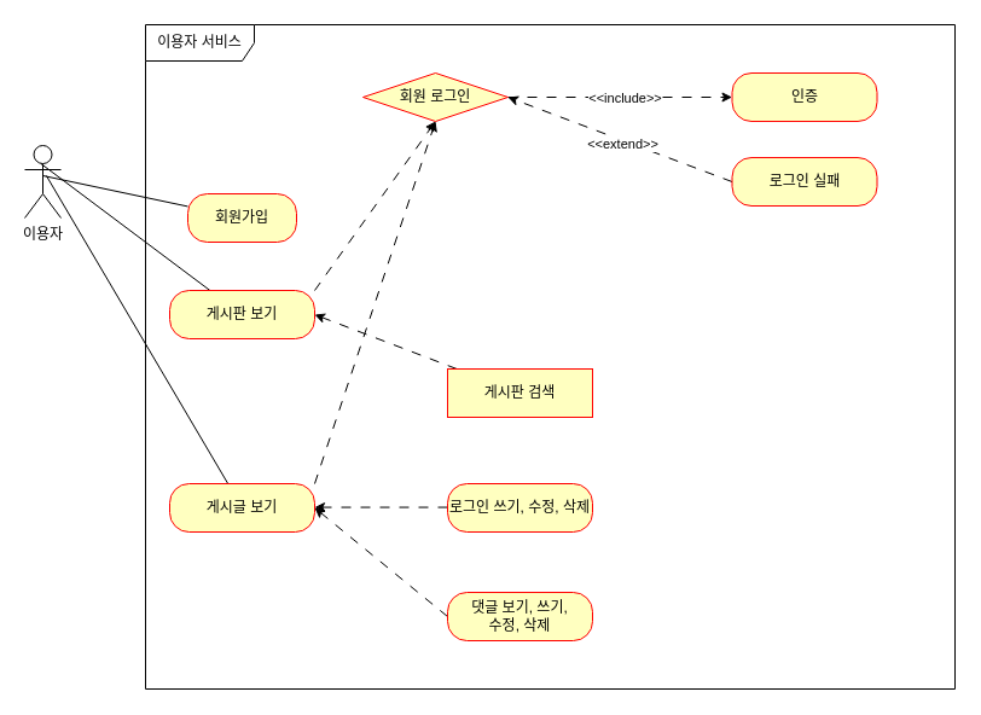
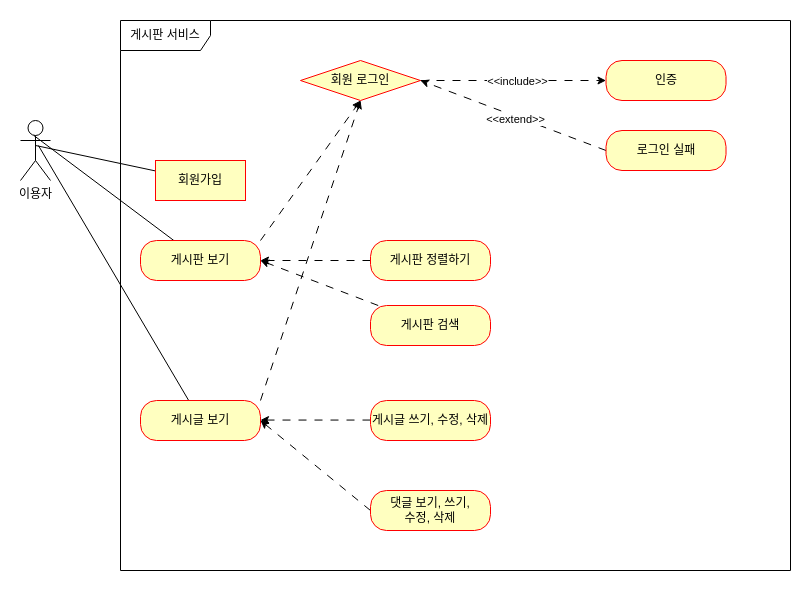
  <mxCell id="0" />
  <mxCell id="1" parent="0" />
  <mxCell id="2" value="이용자" style="shape=umlActor;verticalLabelPosition=bottom;verticalAlign=top;html=1;" vertex="1" parent="1"><mxGeometry x="20" y="120" width="30" height="60" as="geometry" /></mxCell>
- <mxCell id="3" value="이용자 서비스" style="shape=umlFrame;whiteSpace=wrap;html=1;pointerEvents=0;width=90;height=30;" vertex="1" parent="1"><mxGeometry x="120" y="20" width="670" height="550" as="geometry" /></mxCell>
+ <mxCell id="3" value="게시판 서비스" style="shape=umlFrame;whiteSpace=wrap;html=1;pointerEvents=0;width=90;height=30;" vertex="1" parent="1"><mxGeometry x="120" y="20" width="670" height="550" as="geometry" /></mxCell>
  <mxCell id="4" style="rounded=0;orthogonalLoop=1;jettySize=auto;html=1;strokeColor=default;endArrow=none;endFill=0;entryX=0.506;entryY=0.417;entryDx=0;entryDy=0;entryPerimeter=0;" edge="1" parent="1" source="5" target="2"><mxGeometry relative="1" as="geometry"><mxPoint x="60" y="120" as="targetPoint" /></mxGeometry></mxCell>
- <mxCell id="5" value="회원가입" style="rounded=1;whiteSpace=wrap;html=1;arcSize=40;fontColor=#000000;fillColor=#ffffc0;strokeColor=#ff0000;" vertex="1" parent="1"><mxGeometry x="155" y="160" width="90" height="40" as="geometry" /></mxCell>
+ <mxCell id="5" value="회원가입" style="whiteSpace=wrap;html=1;arcSize=40;fontColor=#000000;fillColor=#ffffc0;strokeColor=#ff0000;rounded=0;" vertex="1" parent="1"><mxGeometry x="155" y="160" width="90" height="40" as="geometry" /></mxCell>
  <mxCell id="6" style="rounded=0;orthogonalLoop=1;jettySize=auto;html=1;endArrow=none;endFill=0;entryX=0.445;entryY=0.25;entryDx=0;entryDy=0;entryPerimeter=0;" edge="1" parent="1" source="8" target="2"><mxGeometry relative="1" as="geometry"><mxPoint x="20" y="210" as="targetPoint" /></mxGeometry></mxCell>
  <mxCell id="7" style="rounded=0;orthogonalLoop=1;jettySize=auto;html=1;entryX=0.5;entryY=1;entryDx=0;entryDy=0;exitX=1;exitY=0;exitDx=0;exitDy=0;dashed=1;dashPattern=8 8;" edge="1" parent="1" source="8" target="14"><mxGeometry relative="1" as="geometry" /></mxCell>
  <mxCell id="8" value="게시판 보기" style="rounded=1;whiteSpace=wrap;html=1;arcSize=40;fontColor=#000000;fillColor=#ffffc0;strokeColor=#ff0000;" vertex="1" parent="1"><mxGeometry x="140" y="240" width="120" height="40" as="geometry" /></mxCell>
  <mxCell id="9" style="rounded=0;orthogonalLoop=1;jettySize=auto;html=1;entryX=0.597;entryY=0.417;entryDx=0;entryDy=0;entryPerimeter=0;endArrow=none;endFill=0;" edge="1" parent="1" source="11" target="2"><mxGeometry relative="1" as="geometry" /></mxCell>
  <mxCell id="10" style="rounded=0;orthogonalLoop=1;jettySize=auto;html=1;entryX=0.5;entryY=1;entryDx=0;entryDy=0;dashed=1;dashPattern=8 8;exitX=1;exitY=0;exitDx=0;exitDy=0;" edge="1" parent="1" source="11" target="14"><mxGeometry relative="1" as="geometry" /></mxCell>
  <mxCell id="11" value="게시글 보기" style="rounded=1;whiteSpace=wrap;html=1;arcSize=40;fontColor=#000000;fillColor=#ffffc0;strokeColor=#ff0000;" vertex="1" parent="1"><mxGeometry x="140" y="400" width="120" height="40" as="geometry" /></mxCell>
  <mxCell id="12" style="edgeStyle=orthogonalEdgeStyle;rounded=0;orthogonalLoop=1;jettySize=auto;html=1;endArrow=classic;endFill=1;dashed=1;dashPattern=8 8;" edge="1" parent="1" source="14" target="15"><mxGeometry relative="1" as="geometry" /></mxCell>
  <mxCell id="13" value="&amp;lt;&amp;lt;include&amp;gt;&amp;gt;" style="edgeLabel;html=1;align=center;verticalAlign=middle;resizable=0;points=[];" vertex="1" connectable="0" parent="12"><mxGeometry x="0.031" relative="1" as="geometry"><mxPoint as="offset" /></mxGeometry></mxCell>
  <mxCell id="14" value="회원 로그인" style="rhombus;whiteSpace=wrap;html=1;arcSize=40;fontColor=#000000;fillColor=#ffffc0;strokeColor=#ff0000;" vertex="1" parent="1"><mxGeometry x="300" y="60" width="120" height="40" as="geometry" /></mxCell>
  <mxCell id="15" value="인증" style="rounded=1;whiteSpace=wrap;html=1;arcSize=40;fontColor=#000000;fillColor=#ffffc0;strokeColor=#ff0000;" vertex="1" parent="1"><mxGeometry x="605.52" y="60" width="120" height="40" as="geometry" /></mxCell>
  <mxCell id="16" style="rounded=0;orthogonalLoop=1;jettySize=auto;html=1;entryX=1;entryY=0.5;entryDx=0;entryDy=0;exitX=0;exitY=0.5;exitDx=0;exitDy=0;dashed=1;dashPattern=8 8;" edge="1" parent="1" source="18" target="14"><mxGeometry relative="1" as="geometry" /></mxCell>
  <mxCell id="17" value="&amp;lt;&amp;lt;extend&amp;gt;&amp;gt;" style="edgeLabel;html=1;align=center;verticalAlign=middle;resizable=0;points=[];" vertex="1" connectable="0" parent="16"><mxGeometry x="-0.032" y="3" relative="1" as="geometry"><mxPoint as="offset" /></mxGeometry></mxCell>
  <mxCell id="18" value="로그인 실패" style="rounded=1;whiteSpace=wrap;html=1;arcSize=40;fontColor=#000000;fillColor=#ffffc0;strokeColor=#ff0000;" vertex="1" parent="1"><mxGeometry x="605.52" y="130" width="120" height="40" as="geometry" /></mxCell>
+ <mxCell id="19" style="rounded=0;orthogonalLoop=1;jettySize=auto;html=1;entryX=1;entryY=0.5;entryDx=0;entryDy=0;dashed=1;dashPattern=8 8;" edge="1" parent="1" source="20" target="8"><mxGeometry relative="1" as="geometry" /></mxCell>
+ <mxCell id="20" value="게시판 정렬하기" style="rounded=1;whiteSpace=wrap;html=1;arcSize=40;fontColor=#000000;fillColor=#ffffc0;strokeColor=#ff0000;" vertex="1" parent="1"><mxGeometry x="370" y="240" width="120" height="40" as="geometry" /></mxCell>
  <mxCell id="21" style="rounded=0;orthogonalLoop=1;jettySize=auto;html=1;dashed=1;dashPattern=8 8;" edge="1" parent="1" source="22"><mxGeometry relative="1" as="geometry"><mxPoint x="260" y="260" as="targetPoint" /></mxGeometry></mxCell>
- <mxCell id="22" value="게시판 검색" style="whiteSpace=wrap;html=1;arcSize=40;fontColor=#000000;fillColor=#ffffc0;strokeColor=#ff0000;rounded=0;" vertex="1" parent="1"><mxGeometry x="370" y="305" width="120" height="40" as="geometry" /></mxCell>
+ <mxCell id="22" value="게시판 검색" style="rounded=1;whiteSpace=wrap;html=1;arcSize=40;fontColor=#000000;fillColor=#ffffc0;strokeColor=#ff0000;" vertex="1" parent="1"><mxGeometry x="370" y="305" width="120" height="40" as="geometry" /></mxCell>
  <mxCell id="23" value="" style="rounded=0;orthogonalLoop=1;jettySize=auto;html=1;dashed=1;dashPattern=8 8;" edge="1" parent="1"><mxGeometry relative="1" as="geometry"><mxPoint x="370" y="419.55" as="sourcePoint" /><mxPoint x="260" y="419.55" as="targetPoint" /></mxGeometry></mxCell>
- <mxCell id="24" value="로그인 쓰기, 수정, 삭제" style="rounded=1;whiteSpace=wrap;html=1;arcSize=40;fontColor=#000000;fillColor=#ffffc0;strokeColor=#ff0000;" vertex="1" parent="1"><mxGeometry x="370" y="400" width="120" height="40" as="geometry" /></mxCell>
+ <mxCell id="24" value="게시글 쓰기, 수정, 삭제" style="rounded=1;whiteSpace=wrap;html=1;arcSize=40;fontColor=#000000;fillColor=#ffffc0;strokeColor=#ff0000;" vertex="1" parent="1"><mxGeometry x="370" y="400" width="120" height="40" as="geometry" /></mxCell>
  <mxCell id="25" style="rounded=0;orthogonalLoop=1;jettySize=auto;html=1;entryX=1;entryY=0.5;entryDx=0;entryDy=0;exitX=0;exitY=0.5;exitDx=0;exitDy=0;dashed=1;dashPattern=8 8;" edge="1" parent="1" source="26" target="11"><mxGeometry relative="1" as="geometry" /></mxCell>
  <mxCell id="26" value="댓글 보기, 쓰기, &lt;br&gt;수정, 삭제" style="rounded=1;whiteSpace=wrap;html=1;arcSize=40;fontColor=#000000;fillColor=#ffffc0;strokeColor=#ff0000;" vertex="1" parent="1"><mxGeometry x="370" y="490" width="120" height="40" as="geometry" /></mxCell>
